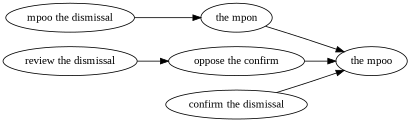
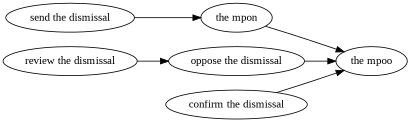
  strict digraph {
    fontname="Liberation Serif"
    rankdir=LR
    node [fontname="Liberation Serif"]
    edge [attrs="{'type': 'actor performer', 'label': 'actor performer'}" fontname="Liberation Serif"]
-   "send the dismissal" [attrs="{'type': 'Activity', 'label': 'send the dismissal'}" label="mpoo the dismissal"]
+   "send the dismissal" [attrs="{'type': 'Activity', 'label': 'send the dismissal'}"]
    "the mpon" [attrs="{'type': 'Actor', 'label': 'the mpon'}"]
    "review the dismissal" [attrs="{'type': 'Activity', 'label': 'review the dismissal'}"]
-   "oppose the dismissal" [attrs="{'type': 'Activity', 'label': 'oppose the dismissal'}" label="oppose the confirm"]
+   "oppose the dismissal" [attrs="{'type': 'Activity', 'label': 'oppose the dismissal'}"]
    "the mpoo" [attrs="{'type': 'Actor', 'label': 'the mpoo'}"]
    "confirm the dismissal" [attrs="{'type': 'Activity', 'label': 'confirm the dismissal'}"]
    "send the dismissal" -> "the mpon"
    "the mpon" -> "the mpoo"
    "review the dismissal" -> "oppose the dismissal" [attrs="{'type': 'flow', 'label': 'flow'}"]
    "oppose the dismissal" -> "the mpoo"
    "confirm the dismissal" -> "the mpoo"
  }
